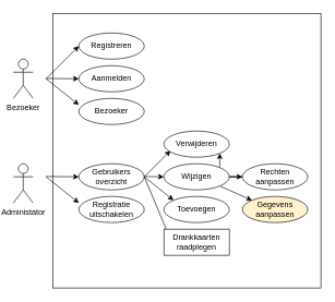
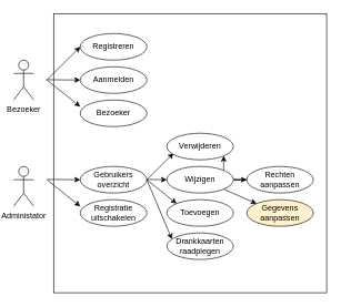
  <mxCell id="0" />
  <mxCell id="1" parent="0" />
  <mxCell id="2" value="" style="rounded=0;whiteSpace=wrap;html=1;" parent="1" vertex="1"><mxGeometry x="80" y="20" width="410" height="420" as="geometry" /></mxCell>
  <mxCell id="3" value="Bezoeker" style="shape=umlActor;verticalLabelPosition=bottom;verticalAlign=top;html=1;outlineConnect=0;" parent="1" vertex="1"><mxGeometry x="20" y="90" width="30" height="60" as="geometry" /></mxCell>
  <mxCell id="4" value="" style="endArrow=classic;html=1;" parent="1" edge="1"><mxGeometry width="50" height="50" relative="1" as="geometry"><mxPoint x="70" y="119.5" as="sourcePoint" /><mxPoint x="120" y="120" as="targetPoint" /></mxGeometry></mxCell>
  <mxCell id="5" value="" style="endArrow=classic;html=1;" parent="1" edge="1"><mxGeometry width="50" height="50" relative="1" as="geometry"><mxPoint x="70" y="120" as="sourcePoint" /><mxPoint x="120" y="70" as="targetPoint" /></mxGeometry></mxCell>
  <mxCell id="6" value="Aanmelden" style="ellipse;whiteSpace=wrap;html=1;align=center;" parent="1" vertex="1"><mxGeometry x="120" y="100" width="100" height="40" as="geometry" /></mxCell>
  <mxCell id="7" value="Registreren" style="ellipse;whiteSpace=wrap;html=1;align=center;" parent="1" vertex="1"><mxGeometry x="120" y="50" width="100" height="40" as="geometry" /></mxCell>
  <mxCell id="8" value="" style="endArrow=classic;html=1;" parent="1" edge="1"><mxGeometry width="50" height="50" relative="1" as="geometry"><mxPoint x="70" y="120" as="sourcePoint" /><mxPoint x="120" y="160" as="targetPoint" /></mxGeometry></mxCell>
  <mxCell id="9" value="Bezoeker" style="ellipse;whiteSpace=wrap;html=1;align=center;" parent="1" vertex="1"><mxGeometry x="120" y="150" width="100" height="40" as="geometry" /></mxCell>
  <mxCell id="10" value="Administator" style="shape=umlActor;verticalLabelPosition=bottom;verticalAlign=top;html=1;outlineConnect=0;" parent="1" vertex="1"><mxGeometry x="20" y="250" width="30" height="60" as="geometry" /></mxCell>
  <mxCell id="11" value="" style="endArrow=classic;html=1;" parent="1" edge="1"><mxGeometry width="50" height="50" relative="1" as="geometry"><mxPoint x="70" y="269.5" as="sourcePoint" /><mxPoint x="120" y="270" as="targetPoint" /></mxGeometry></mxCell>
  <mxCell id="12" value="Registratie uitschakelen" style="ellipse;whiteSpace=wrap;html=1;align=center;" parent="1" vertex="1"><mxGeometry x="120" y="300" width="100" height="40" as="geometry" /></mxCell>
  <mxCell id="13" value="" style="endArrow=classic;html=1;" edge="1" parent="1"><mxGeometry width="50" height="50" relative="1" as="geometry"><mxPoint x="70" y="270" as="sourcePoint" /><mxPoint x="120" y="310" as="targetPoint" /></mxGeometry></mxCell>
  <mxCell id="14" value="" style="endArrow=classic;html=1;" edge="1" parent="1"><mxGeometry width="50" height="50" relative="1" as="geometry"><mxPoint x="220" y="270" as="sourcePoint" /><mxPoint x="260" y="230" as="targetPoint" /></mxGeometry></mxCell>
  <mxCell id="15" value="Verwijderen" style="ellipse;whiteSpace=wrap;html=1;align=center;" vertex="1" parent="1"><mxGeometry x="250" y="200" width="100" height="40" as="geometry" /></mxCell>
  <mxCell id="16" value="Gebruikers overzicht" style="ellipse;whiteSpace=wrap;html=1;align=center;" vertex="1" parent="1"><mxGeometry x="120" y="250" width="100" height="40" as="geometry" /></mxCell>
  <mxCell id="17" value="" style="endArrow=classic;html=1;" edge="1" parent="1"><mxGeometry width="50" height="50" relative="1" as="geometry"><mxPoint x="220" y="269.5" as="sourcePoint" /><mxPoint x="250" y="270" as="targetPoint" /></mxGeometry></mxCell>
  <mxCell id="18" style="edgeStyle=orthogonalEdgeStyle;rounded=0;orthogonalLoop=1;jettySize=auto;html=1;entryX=0;entryY=0.5;entryDx=0;entryDy=0;" edge="1" parent="1" source="21" target="26"><mxGeometry relative="1" as="geometry" /></mxCell>
  <mxCell id="19" style="rounded=0;orthogonalLoop=1;jettySize=auto;html=1;exitX=1;exitY=0;exitDx=0;exitDy=0;entryX=1;entryY=1;entryDx=0;entryDy=0;" edge="1" parent="1" source="21" target="15"><mxGeometry relative="1" as="geometry"><mxPoint x="384.645" y="234.142" as="targetPoint" /></mxGeometry></mxCell>
  <mxCell id="20" style="edgeStyle=none;rounded=0;orthogonalLoop=1;jettySize=auto;html=1;exitX=1;exitY=1;exitDx=0;exitDy=0;entryX=0;entryY=0;entryDx=0;entryDy=0;" edge="1" parent="1" source="21" target="27"><mxGeometry relative="1" as="geometry" /></mxCell>
  <mxCell id="21" value="Wijzigen" style="ellipse;whiteSpace=wrap;html=1;align=center;" vertex="1" parent="1"><mxGeometry x="250" y="250" width="100" height="40" as="geometry" /></mxCell>
  <mxCell id="22" value="Toevoegen" style="ellipse;whiteSpace=wrap;html=1;align=center;" vertex="1" parent="1"><mxGeometry x="250" y="300" width="100" height="40" as="geometry" /></mxCell>
  <mxCell id="23" value="" style="endArrow=classic;html=1;entryX=0;entryY=0;entryDx=0;entryDy=0;" edge="1" parent="1" target="22"><mxGeometry width="50" height="50" relative="1" as="geometry"><mxPoint x="220" y="270" as="sourcePoint" /><mxPoint x="270" y="310" as="targetPoint" /></mxGeometry></mxCell>
  <mxCell id="24" value="" style="endArrow=classic;html=1;entryX=0.076;entryY=0.235;entryDx=0;entryDy=0;entryPerimeter=0;" edge="1" parent="1" target="25"><mxGeometry width="50" height="50" relative="1" as="geometry"><mxPoint x="220" y="270" as="sourcePoint" /><mxPoint x="260" y="350" as="targetPoint" /></mxGeometry></mxCell>
- <mxCell id="25" value="Drankkaarten raadplegen" style="whiteSpace=wrap;html=1;align=center;rounded=0;" vertex="1" parent="1"><mxGeometry x="250" y="350" width="100" height="40" as="geometry" /></mxCell>
+ <mxCell id="25" value="Drankkaarten raadplegen" style="ellipse;whiteSpace=wrap;html=1;align=center;" vertex="1" parent="1"><mxGeometry x="250" y="350" width="100" height="40" as="geometry" /></mxCell>
  <mxCell id="26" value="Rechten aanpassen" style="ellipse;whiteSpace=wrap;html=1;align=center;" vertex="1" parent="1"><mxGeometry x="370" y="250" width="100" height="40" as="geometry" /></mxCell>
  <mxCell id="27" value="Gegevens aanpassen" style="ellipse;whiteSpace=wrap;html=1;align=center;fillColor=#fff2cc;" vertex="1" parent="1"><mxGeometry x="370" y="300" width="100" height="40" as="geometry" /></mxCell>
